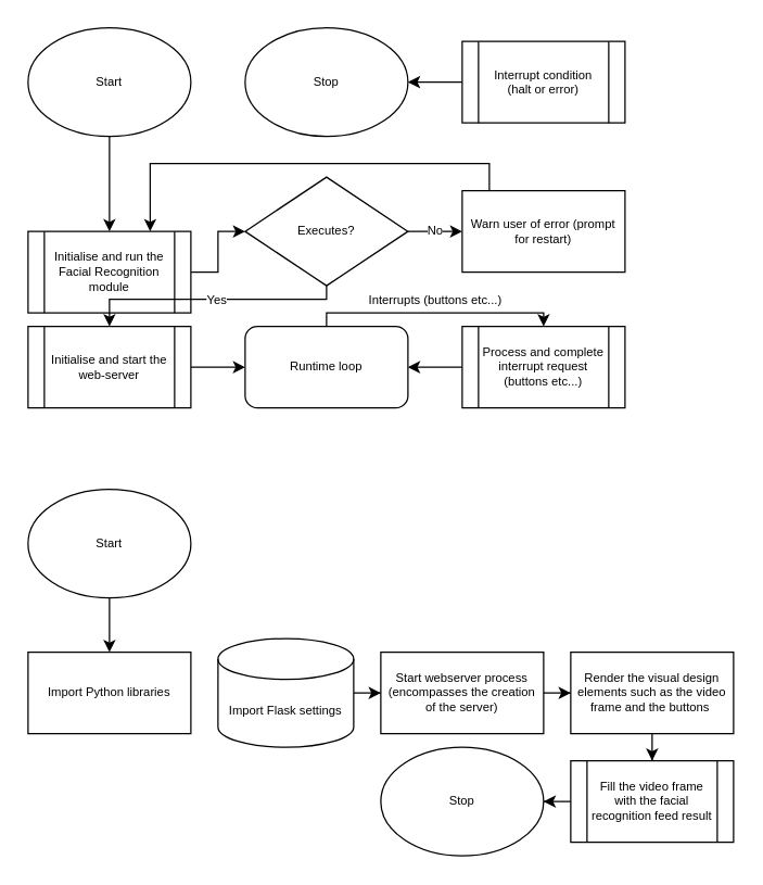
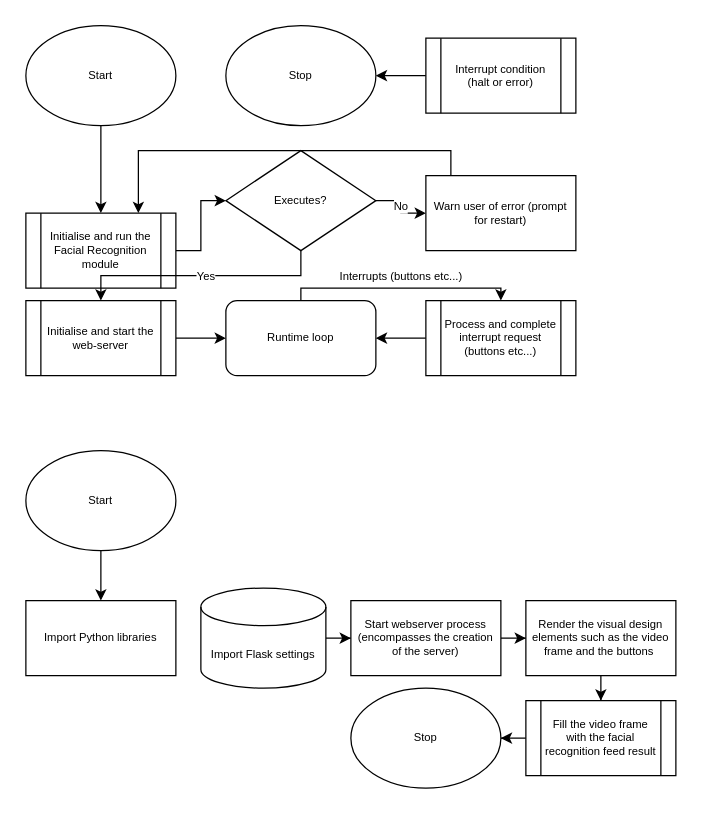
  <mxCell id="0" />
  <mxCell id="1" parent="0" />
  <mxCell id="2" value="" style="edgeStyle=orthogonalEdgeStyle;rounded=0;orthogonalLoop=1;jettySize=auto;html=1;fontSize=9;" edge="1" parent="1" source="3" target="7"><mxGeometry relative="1" as="geometry" /></mxCell>
  <mxCell id="3" value="Start" style="ellipse;whiteSpace=wrap;html=1;fontSize=9;" vertex="1" parent="1"><mxGeometry x="20" y="20" width="120" height="80" as="geometry" /></mxCell>
  <mxCell id="4" value="" style="edgeStyle=orthogonalEdgeStyle;rounded=0;orthogonalLoop=1;jettySize=auto;html=1;fontSize=9;" edge="1" parent="1" source="5" target="16"><mxGeometry relative="1" as="geometry" /></mxCell>
  <mxCell id="5" value="Initialise and start the web-server" style="shape=process;whiteSpace=wrap;html=1;backgroundOutline=1;direction=east;fontSize=9;" vertex="1" parent="1"><mxGeometry x="20" y="240" width="120" height="60" as="geometry" /></mxCell>
  <mxCell id="6" value="" style="edgeStyle=orthogonalEdgeStyle;rounded=0;orthogonalLoop=1;jettySize=auto;html=1;fontSize=9;" edge="1" parent="1" source="7" target="11"><mxGeometry relative="1" as="geometry" /></mxCell>
  <mxCell id="7" value="Initialise and run the Facial Recognition module" style="shape=process;whiteSpace=wrap;html=1;backgroundOutline=1;fontSize=9;" vertex="1" parent="1"><mxGeometry x="20" y="170" width="120" height="60" as="geometry" /></mxCell>
  <mxCell id="8" style="edgeStyle=orthogonalEdgeStyle;rounded=0;orthogonalLoop=1;jettySize=auto;html=1;entryX=0.5;entryY=0;entryDx=0;entryDy=0;exitX=0.5;exitY=1;exitDx=0;exitDy=0;fontSize=9;" edge="1" parent="1" source="11" target="5"><mxGeometry relative="1" as="geometry"><Array as="points"><mxPoint x="240" y="220" /><mxPoint x="80" y="220" /></Array></mxGeometry></mxCell>
  <mxCell id="9" value="Yes" style="edgeLabel;html=1;align=center;verticalAlign=middle;resizable=0;points=[];fontSize=9;" vertex="1" connectable="0" parent="8"><mxGeometry x="0.069" relative="1" as="geometry"><mxPoint x="10.83" as="offset" /></mxGeometry></mxCell>
  <mxCell id="10" value="No" style="edgeStyle=orthogonalEdgeStyle;rounded=0;orthogonalLoop=1;jettySize=auto;html=1;fontSize=9;" edge="1" parent="1" source="11" target="13"><mxGeometry relative="1" as="geometry"><mxPoint as="offset" /></mxGeometry></mxCell>
- <mxCell id="11" value="Executes?" style="rhombus;whiteSpace=wrap;html=1;fontSize=9;" vertex="1" parent="1"><mxGeometry x="180" y="130" width="120" height="80" as="geometry" /></mxCell>
+ <mxCell id="11" value="Executes?" style="rhombus;whiteSpace=wrap;html=1;fontSize=9;" vertex="1" parent="1"><mxGeometry x="180" y="120" width="120" height="80" as="geometry" /></mxCell>
  <mxCell id="12" style="edgeStyle=orthogonalEdgeStyle;rounded=0;orthogonalLoop=1;jettySize=auto;html=1;entryX=0.75;entryY=0;entryDx=0;entryDy=0;fontSize=9;" edge="1" parent="1" source="13" target="7"><mxGeometry relative="1" as="geometry"><Array as="points"><mxPoint x="360" y="120" /><mxPoint x="110" y="120" /></Array></mxGeometry></mxCell>
  <mxCell id="13" value="Warn user of error (prompt for restart)" style="rounded=0;whiteSpace=wrap;html=1;fontSize=9;" vertex="1" parent="1"><mxGeometry x="340" y="140" width="120" height="60" as="geometry" /></mxCell>
  <mxCell id="14" style="edgeStyle=orthogonalEdgeStyle;rounded=0;orthogonalLoop=1;jettySize=auto;html=1;entryX=0.5;entryY=0;entryDx=0;entryDy=0;fontSize=9;" edge="1" parent="1" source="16" target="18"><mxGeometry relative="1" as="geometry"><Array as="points"><mxPoint x="240" y="230" /><mxPoint x="400" y="230" /></Array></mxGeometry></mxCell>
  <mxCell id="15" value="Interrupts (buttons etc...)" style="edgeLabel;html=1;align=center;verticalAlign=middle;resizable=0;points=[];fontSize=9;" vertex="1" connectable="0" parent="14"><mxGeometry x="-0.207" y="-1" relative="1" as="geometry"><mxPoint x="18.57" y="-11" as="offset" /></mxGeometry></mxCell>
  <mxCell id="16" value="Runtime loop" style="rounded=1;whiteSpace=wrap;html=1;fontSize=9;" vertex="1" parent="1"><mxGeometry x="180" y="240" width="120" height="60" as="geometry" /></mxCell>
  <mxCell id="17" value="" style="edgeStyle=orthogonalEdgeStyle;rounded=0;orthogonalLoop=1;jettySize=auto;html=1;fontSize=9;" edge="1" parent="1" source="18" target="16"><mxGeometry relative="1" as="geometry" /></mxCell>
  <mxCell id="18" value="Process and complete interrupt request&lt;br&gt;(buttons etc...)" style="shape=process;whiteSpace=wrap;html=1;backgroundOutline=1;fontSize=9;" vertex="1" parent="1"><mxGeometry x="340" y="240" width="120" height="60" as="geometry" /></mxCell>
  <mxCell id="19" value="" style="edgeStyle=orthogonalEdgeStyle;rounded=0;orthogonalLoop=1;jettySize=auto;html=1;fontSize=9;" edge="1" parent="1" source="20" target="21"><mxGeometry relative="1" as="geometry" /></mxCell>
  <mxCell id="20" value="Interrupt condition&lt;br&gt;(halt or error)" style="shape=process;whiteSpace=wrap;html=1;backgroundOutline=1;fontSize=9;" vertex="1" parent="1"><mxGeometry x="340" y="30" width="120" height="60" as="geometry" /></mxCell>
  <mxCell id="21" value="Stop" style="ellipse;whiteSpace=wrap;html=1;fontSize=9;" vertex="1" parent="1"><mxGeometry x="180" y="20" width="120" height="80" as="geometry" /></mxCell>
  <mxCell id="22" value="" style="edgeStyle=orthogonalEdgeStyle;rounded=0;orthogonalLoop=1;jettySize=auto;html=1;fontSize=9;" edge="1" parent="1" source="23" target="24"><mxGeometry relative="1" as="geometry" /></mxCell>
  <mxCell id="23" value="Start" style="ellipse;whiteSpace=wrap;html=1;fontSize=9;" vertex="1" parent="1"><mxGeometry x="20" y="360" width="120" height="80" as="geometry" /></mxCell>
  <mxCell id="24" value="Import Python libraries" style="rounded=0;whiteSpace=wrap;html=1;fontSize=9;" vertex="1" parent="1"><mxGeometry x="20" y="480" width="120" height="60" as="geometry" /></mxCell>
  <mxCell id="25" value="" style="edgeStyle=orthogonalEdgeStyle;rounded=0;orthogonalLoop=1;jettySize=auto;html=1;fontSize=9;" edge="1" parent="1" source="26" target="28"><mxGeometry relative="1" as="geometry" /></mxCell>
  <mxCell id="26" value="Import Flask settings" style="shape=cylinder3;whiteSpace=wrap;html=1;boundedLbl=1;backgroundOutline=1;size=15;fontSize=9;" vertex="1" parent="1"><mxGeometry x="160" y="470" width="100" height="80" as="geometry" /></mxCell>
  <mxCell id="27" value="" style="edgeStyle=orthogonalEdgeStyle;rounded=0;orthogonalLoop=1;jettySize=auto;html=1;fontSize=9;" edge="1" parent="1" source="28" target="30"><mxGeometry relative="1" as="geometry" /></mxCell>
  <mxCell id="28" value="Start webserver process&lt;br&gt;(encompasses the creation of the server)" style="rounded=0;whiteSpace=wrap;html=1;fontSize=9;" vertex="1" parent="1"><mxGeometry x="280" y="480" width="120" height="60" as="geometry" /></mxCell>
  <mxCell id="29" value="" style="edgeStyle=orthogonalEdgeStyle;rounded=0;orthogonalLoop=1;jettySize=auto;html=1;fontSize=9;" edge="1" parent="1" source="30" target="33"><mxGeometry relative="1" as="geometry" /></mxCell>
  <mxCell id="30" value="Render the visual design elements such as the video frame and the buttons&amp;nbsp;" style="rounded=0;whiteSpace=wrap;html=1;fontSize=9;" vertex="1" parent="1"><mxGeometry x="420" y="480" width="120" height="60" as="geometry" /></mxCell>
  <mxCell id="31" value="Stop" style="ellipse;whiteSpace=wrap;html=1;fontSize=9;" vertex="1" parent="1"><mxGeometry x="280" y="550" width="120" height="80" as="geometry" /></mxCell>
  <mxCell id="32" value="" style="edgeStyle=orthogonalEdgeStyle;rounded=0;orthogonalLoop=1;jettySize=auto;html=1;fontSize=9;" edge="1" parent="1" source="33" target="31"><mxGeometry relative="1" as="geometry" /></mxCell>
  <mxCell id="33" value="&lt;span&gt;Fill the video frame with the facial recognition feed result&lt;/span&gt;" style="shape=process;whiteSpace=wrap;html=1;backgroundOutline=1;fontSize=9;" vertex="1" parent="1"><mxGeometry x="420" y="560" width="120" height="60" as="geometry" /></mxCell>
